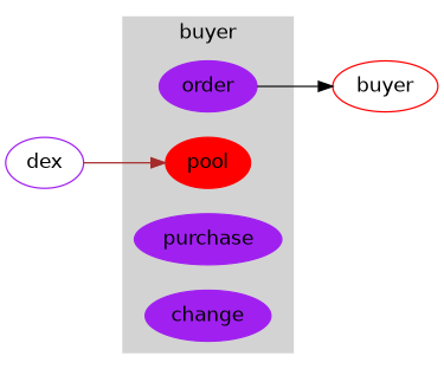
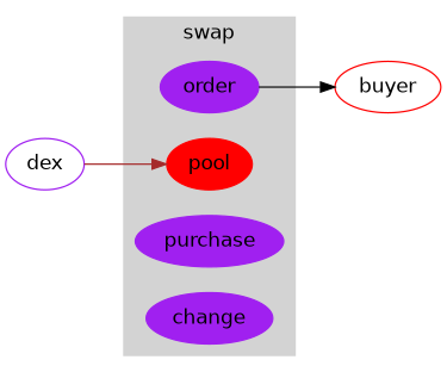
  digraph {
    fontname="DejaVu Sans"
    rankdir=LR
    node [color=purple fontname="DejaVu Sans" style=filled]
    edge [fontname="DejaVu Sans"]
    order
    pool [color=red]
    purchase
    change
    buyer [color=red style=""]
    dex [style=""]
    subgraph cluster_1 {
      color=lightgrey
-     label=buyer
+     label=swap
      style=filled
      subgraph sub_2 {
        color=lightgrey
        label=swap
        style=filled
        order
        pool
      }
      subgraph sub_3 {
        color=lightgrey
        label=swap
        style=filled
        purchase
        change
      }
    }
    order -> buyer [color=black]
    dex -> pool [color=brown]
  }
